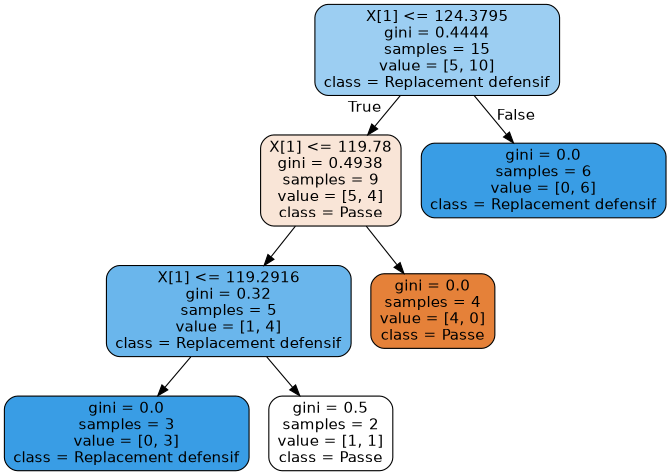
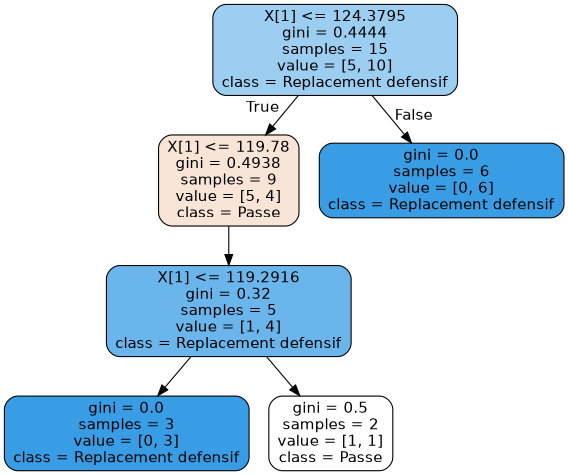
  digraph {
    fontname="DejaVu Sans"
    node [color=black fillcolor="#399de5ff" fontname="DejaVu Sans" shape=box style="filled, rounded"]
    edge [fontname="DejaVu Sans"]
    n1 [fillcolor="#399de57f" label="X[1] <= 124.3795\ngini = 0.4444\nsamples = 15\nvalue = [5, 10]\nclass = Replacement defensif"]
    n2 [fillcolor="#e5813933" label="X[1] <= 119.78\ngini = 0.4938\nsamples = 9\nvalue = [5, 4]\nclass = Passe"]
    n3 [label="gini = 0.0\nsamples = 6\nvalue = [0, 6]\nclass = Replacement defensif"]
    n4 [fillcolor="#399de5bf" label="X[1] <= 119.2916\ngini = 0.32\nsamples = 5\nvalue = [1, 4]\nclass = Replacement defensif"]
-   n5 [fillcolor="#e58139ff" label="gini = 0.0\nsamples = 4\nvalue = [4, 0]\nclass = Passe"]
    n6 [label="gini = 0.0\nsamples = 3\nvalue = [0, 3]\nclass = Replacement defensif"]
    n7 [fillcolor="#e5813900" label="gini = 0.5\nsamples = 2\nvalue = [1, 1]\nclass = Passe"]
    n1 -> n2 [headlabel=True labelangle=45 labeldistance=2.5]
    n1 -> n3 [headlabel=False labelangle=-45 labeldistance=2.5]
    n2 -> n4
-   n2 -> n5
    n4 -> n6
    n4 -> n7
  }
